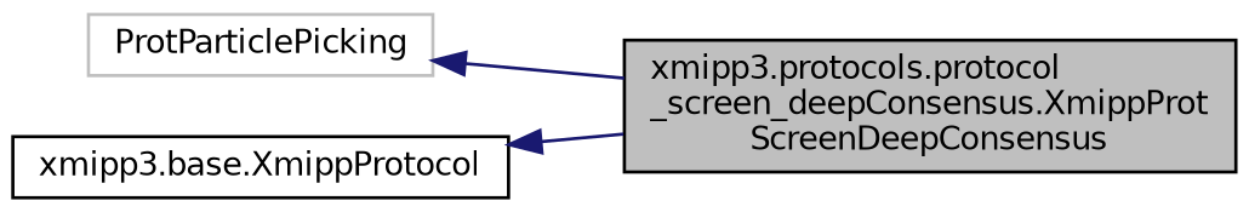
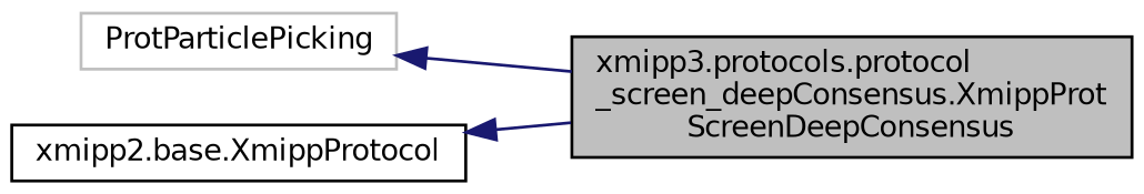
  digraph {
    rankdir=LR
    node [color=black fillcolor=white fontname=Helvetica fontsize=10 shape=record style=filled]
    edge [color=midnightblue dir=back fontname=Helvetica fontsize=10 labelfontname=Helvetica labelfontsize=10 style=solid]
    n1 [fillcolor=grey75 fontcolor=black height=0.2 label="xmipp3.protocols.protocol\l_screen_deepConsensus.XmippProt\lScreenDeepConsensus" width=0.4]
    n2 [color=grey75 height=0.2 label=ProtParticlePicking width=0.4]
-   n3 [height=0.2 label="xmipp3.base.XmippProtocol" width=0.4]
+   n3 [height=0.2 label="xmipp2.base.XmippProtocol" width=0.4]
    n2 -> n1
    n3 -> n1
  }
